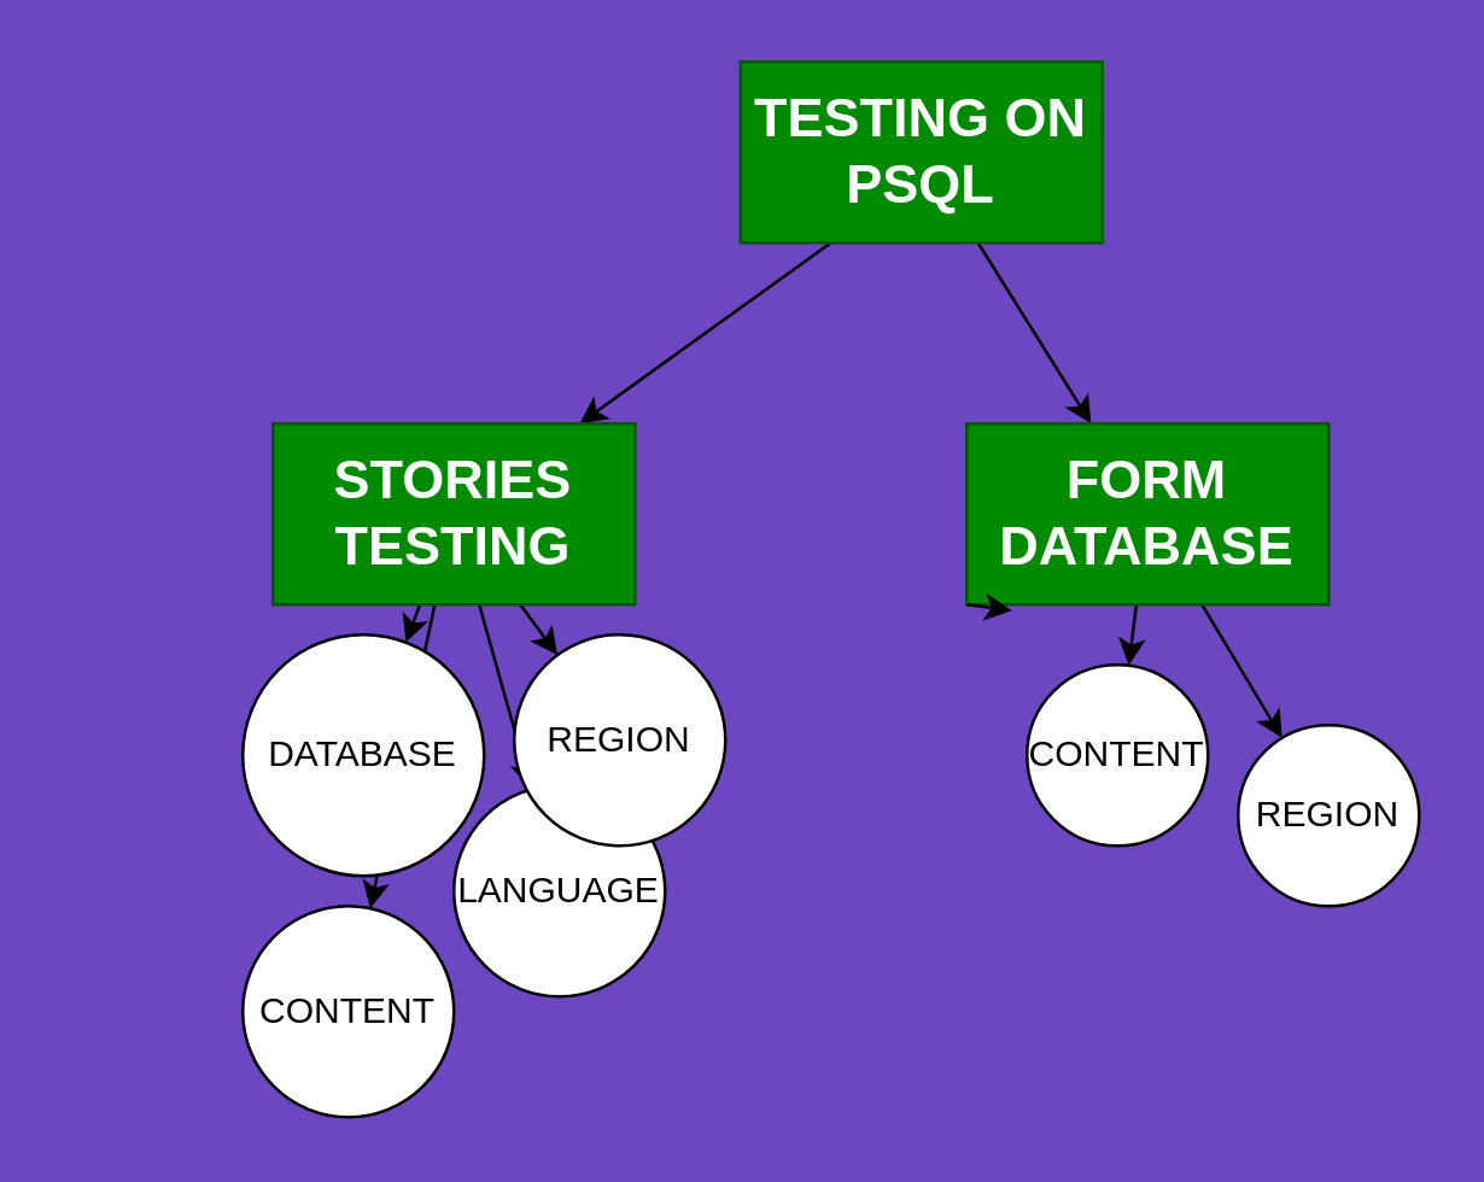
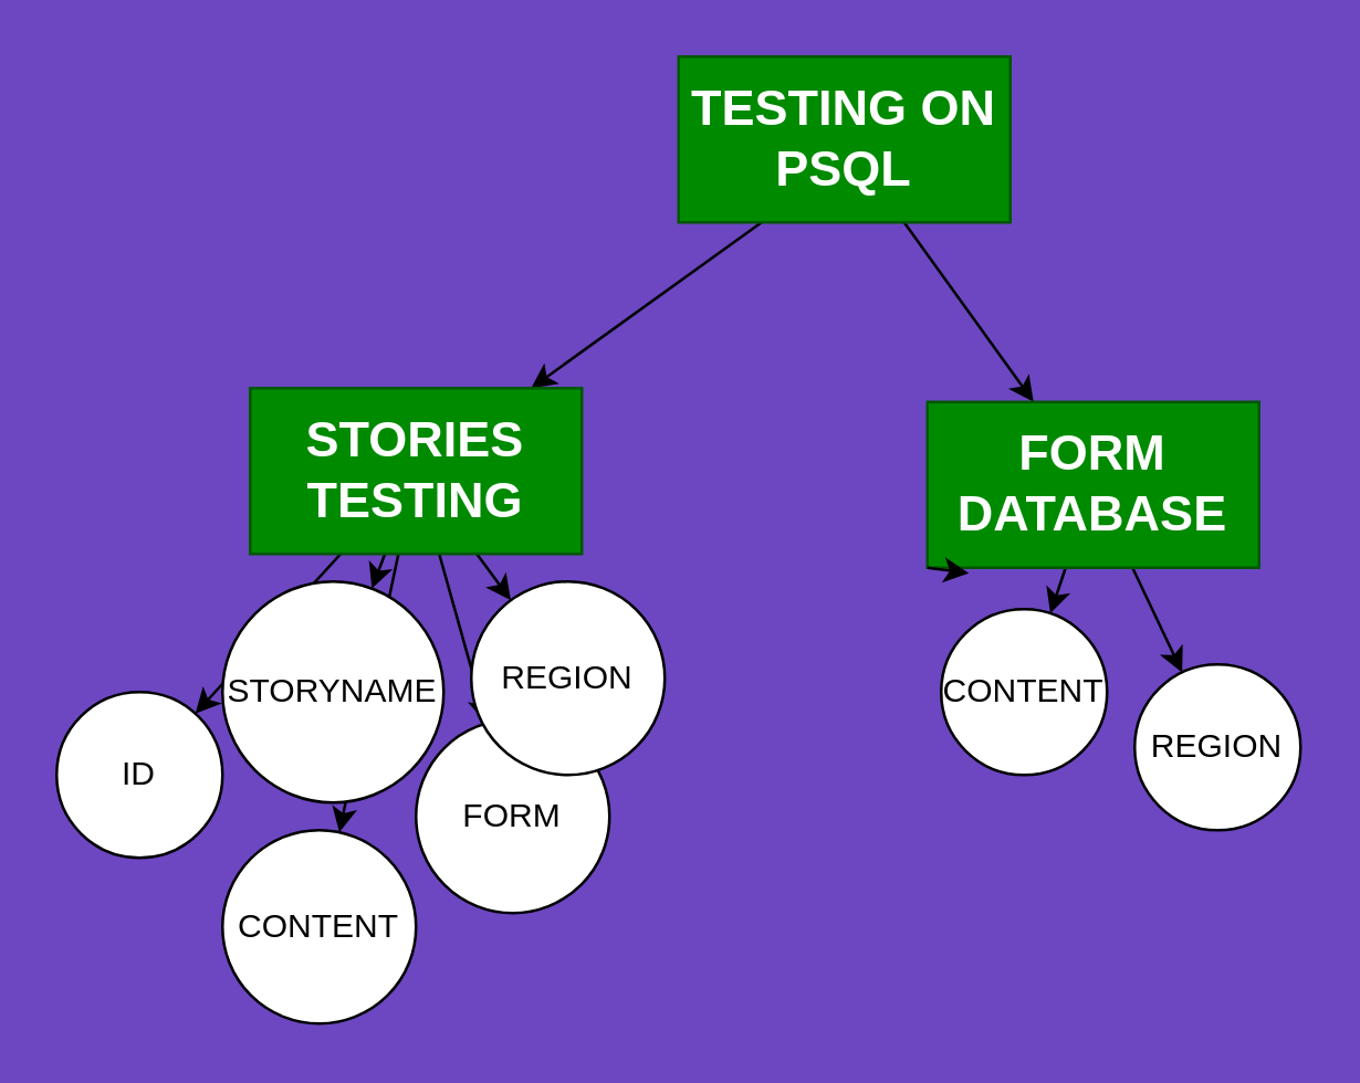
  <mxCell id="0" />
  <mxCell id="1" parent="0" />
  <mxCell id="2" style="edgeStyle=none;html=1;exitX=0.25;exitY=1;exitDx=0;exitDy=0;" edge="1" parent="1" source="4" target="10"><mxGeometry relative="1" as="geometry" /></mxCell>
  <mxCell id="3" style="edgeStyle=none;html=1;" edge="1" parent="1" source="4" target="13"><mxGeometry relative="1" as="geometry" /></mxCell>
  <mxCell id="4" value="&lt;h2&gt;TESTING ON PSQL&lt;/h2&gt;" style="rounded=0;whiteSpace=wrap;html=1;fillColor=#008a00;fontColor=#ffffff;strokeColor=#005700;" vertex="1" parent="1"><mxGeometry x="245" y="20" width="120" height="60" as="geometry" /></mxCell>
+ <mxCell id="5" style="edgeStyle=none;html=1;" edge="1" parent="1" source="10" target="14"><mxGeometry relative="1" as="geometry" /></mxCell>
  <mxCell id="6" style="edgeStyle=none;html=1;" edge="1" parent="1" source="10" target="16"><mxGeometry relative="1" as="geometry" /></mxCell>
  <mxCell id="7" style="edgeStyle=none;html=1;" edge="1" parent="1" source="10" target="15"><mxGeometry relative="1" as="geometry" /></mxCell>
  <mxCell id="8" style="edgeStyle=none;html=1;" edge="1" parent="1" source="10" target="17"><mxGeometry relative="1" as="geometry" /></mxCell>
  <mxCell id="9" style="edgeStyle=none;html=1;" edge="1" parent="1" source="10" target="19"><mxGeometry relative="1" as="geometry" /></mxCell>
  <mxCell id="10" value="&lt;h2&gt;STORIES TESTING&lt;/h2&gt;" style="rounded=0;whiteSpace=wrap;html=1;fillColor=#008a00;fontColor=#ffffff;strokeColor=#005700;" vertex="1" parent="1"><mxGeometry x="90" y="140" width="120" height="60" as="geometry" /></mxCell>
  <mxCell id="11" style="edgeStyle=none;html=1;" edge="1" parent="1" source="13" target="21"><mxGeometry relative="1" as="geometry" /></mxCell>
  <mxCell id="12" style="edgeStyle=none;html=1;" edge="1" parent="1" source="13" target="20"><mxGeometry relative="1" as="geometry" /></mxCell>
- <mxCell id="13" value="&lt;h2&gt;FORM DATABASE&lt;/h2&gt;" style="rounded=0;whiteSpace=wrap;html=1;fillColor=#008a00;fontColor=#ffffff;strokeColor=#005700;" vertex="1" parent="1"><mxGeometry x="320" y="140" width="120" height="60" as="geometry" /></mxCell>
- <mxCell id="15" value="LANGUAGE" style="ellipse;whiteSpace=wrap;html=1;aspect=fixed;" vertex="1" parent="1"><mxGeometry x="150" y="260" width="70" height="70" as="geometry" /></mxCell>
- <mxCell id="16" value="DATABASE" style="ellipse;whiteSpace=wrap;html=1;aspect=fixed;" vertex="1" parent="1"><mxGeometry x="80" y="210" width="80" height="80" as="geometry" /></mxCell>
+ <mxCell id="13" value="&lt;h2&gt;FORM DATABASE&lt;/h2&gt;" style="rounded=0;whiteSpace=wrap;html=1;fillColor=#008a00;fontColor=#ffffff;strokeColor=#005700;" vertex="1" parent="1"><mxGeometry x="335" y="145" width="120" height="60" as="geometry" /></mxCell>
+ <mxCell id="14" value="ID" style="ellipse;whiteSpace=wrap;html=1;aspect=fixed;" vertex="1" parent="1"><mxGeometry x="20" y="250" width="60" height="60" as="geometry" /></mxCell>
+ <mxCell id="15" value="FORM" style="ellipse;whiteSpace=wrap;html=1;aspect=fixed;" vertex="1" parent="1"><mxGeometry x="150" y="260" width="70" height="70" as="geometry" /></mxCell>
+ <mxCell id="16" value="STORYNAME" style="ellipse;whiteSpace=wrap;html=1;aspect=fixed;" vertex="1" parent="1"><mxGeometry x="80" y="210" width="80" height="80" as="geometry" /></mxCell>
  <mxCell id="17" value="REGION" style="ellipse;whiteSpace=wrap;html=1;aspect=fixed;" vertex="1" parent="1"><mxGeometry x="170" y="210" width="70" height="70" as="geometry" /></mxCell>
  <mxCell id="18" style="edgeStyle=none;html=1;exitX=0;exitY=1;exitDx=0;exitDy=0;entryX=0.125;entryY=1.033;entryDx=0;entryDy=0;entryPerimeter=0;" edge="1" parent="1" source="13" target="13"><mxGeometry relative="1" as="geometry" /></mxCell>
  <mxCell id="19" value="CONTENT" style="ellipse;whiteSpace=wrap;html=1;aspect=fixed;" vertex="1" parent="1"><mxGeometry x="80" y="300" width="70" height="70" as="geometry" /></mxCell>
  <mxCell id="20" value="CONTENT" style="ellipse;whiteSpace=wrap;html=1;aspect=fixed;" vertex="1" parent="1"><mxGeometry x="340" y="220" width="60" height="60" as="geometry" /></mxCell>
  <mxCell id="21" value="REGION" style="ellipse;whiteSpace=wrap;html=1;aspect=fixed;" vertex="1" parent="1"><mxGeometry x="410" y="240" width="60" height="60" as="geometry" /></mxCell>
